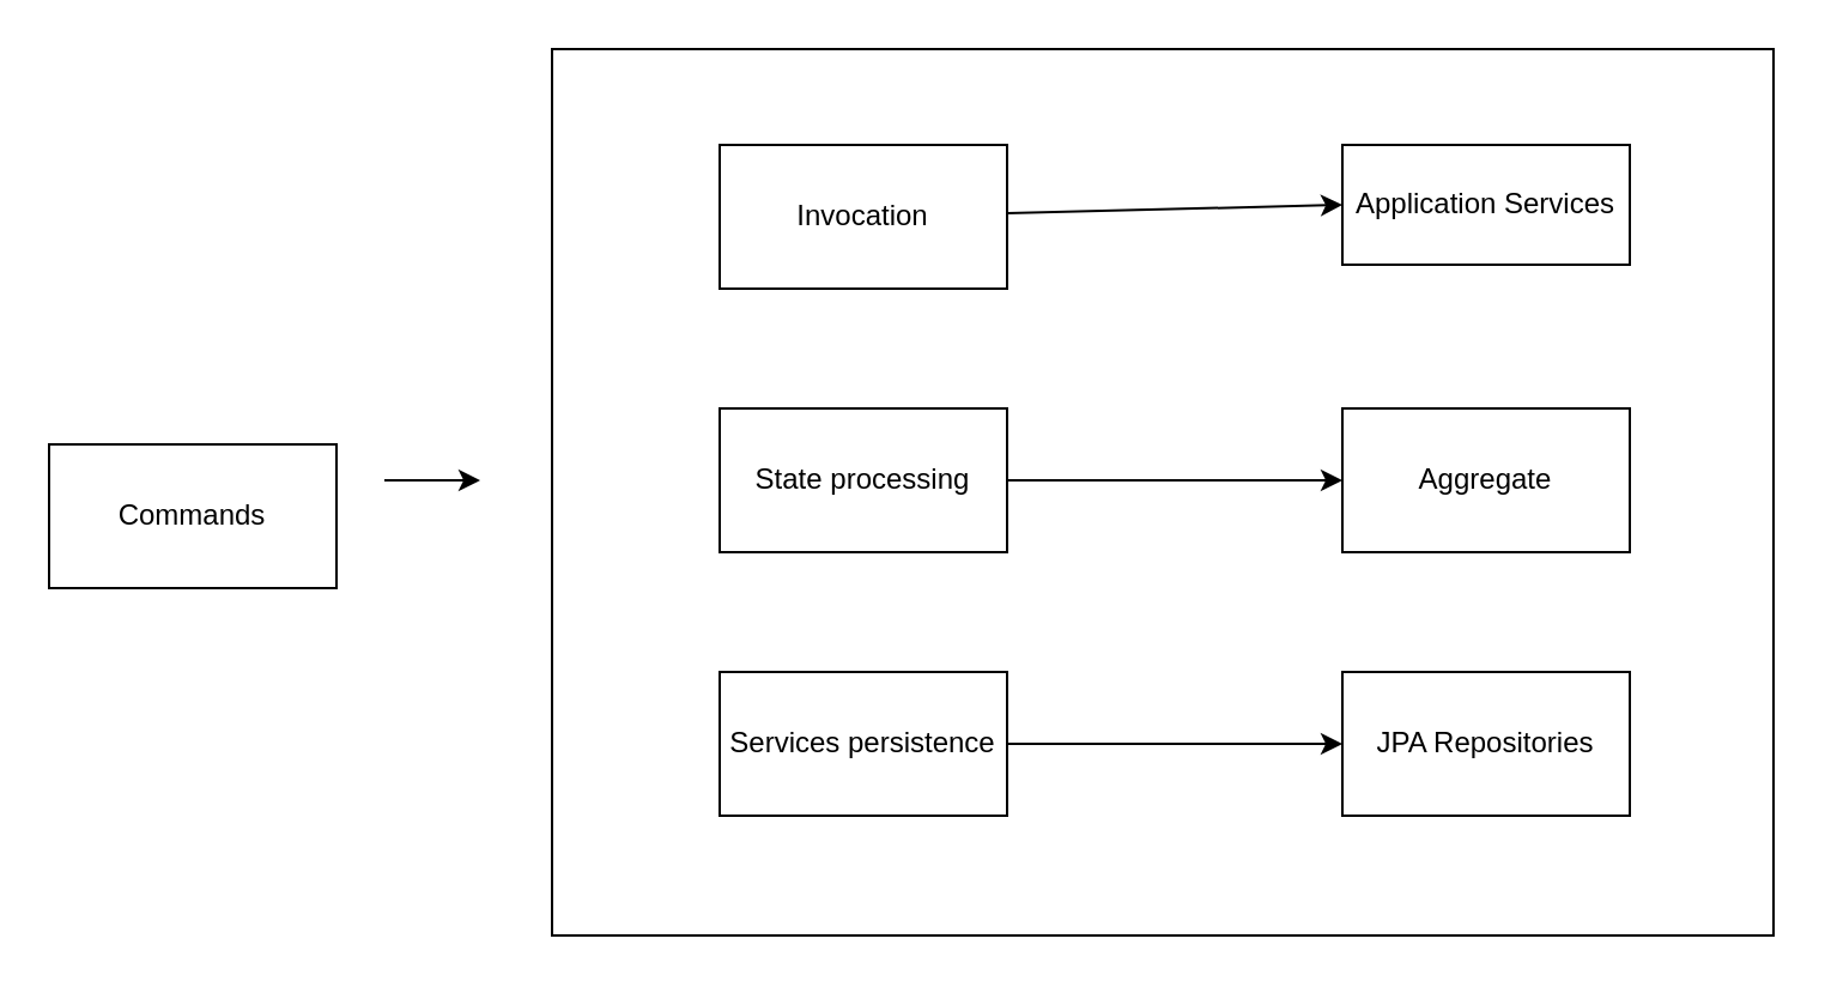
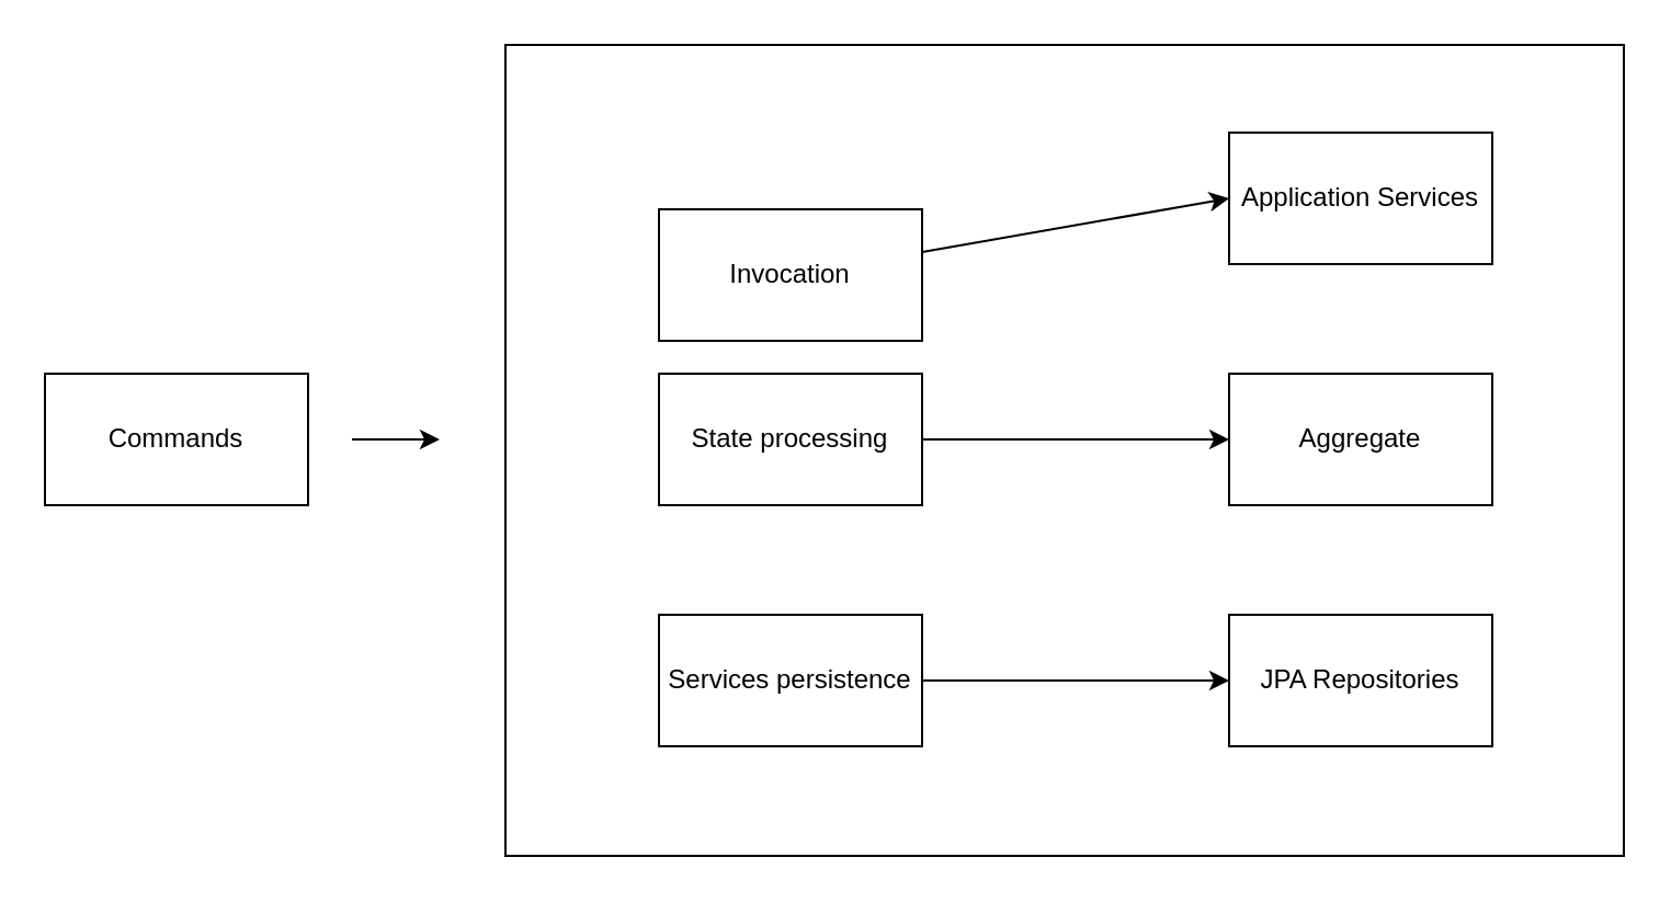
  <mxCell id="0" />
  <mxCell id="1" parent="0" />
- <mxCell id="2" value="Commands" style="rounded=0;whiteSpace=wrap;html=1;" vertex="1" parent="1"><mxGeometry x="20" y="185" width="120" height="60" as="geometry" /></mxCell>
- <mxCell id="3" value="Invocation" style="rounded=0;whiteSpace=wrap;html=1;" vertex="1" parent="1"><mxGeometry x="300" y="60" width="120" height="60" as="geometry" /></mxCell>
+ <mxCell id="2" value="Commands" style="rounded=0;whiteSpace=wrap;html=1;" vertex="1" parent="1"><mxGeometry x="20" y="170" width="120" height="60" as="geometry" /></mxCell>
+ <mxCell id="3" value="Invocation" style="rounded=0;whiteSpace=wrap;html=1;" vertex="1" parent="1"><mxGeometry x="300" y="95" width="120" height="60" as="geometry" /></mxCell>
  <mxCell id="4" value="State processing" style="rounded=0;whiteSpace=wrap;html=1;" vertex="1" parent="1"><mxGeometry x="300" y="170" width="120" height="60" as="geometry" /></mxCell>
  <mxCell id="5" value="Services persistence" style="rounded=0;whiteSpace=wrap;html=1;" vertex="1" parent="1"><mxGeometry x="300" y="280" width="120" height="60" as="geometry" /></mxCell>
- <mxCell id="6" value="Application Services" style="rounded=0;whiteSpace=wrap;html=1;" vertex="1" parent="1"><mxGeometry x="560" y="60" width="120" height="50" as="geometry" /></mxCell>
+ <mxCell id="6" value="Application Services" style="rounded=0;whiteSpace=wrap;html=1;" vertex="1" parent="1"><mxGeometry x="560" y="60" width="120" height="60" as="geometry" /></mxCell>
  <mxCell id="7" value="Aggregate" style="rounded=0;whiteSpace=wrap;html=1;" vertex="1" parent="1"><mxGeometry x="560" y="170" width="120" height="60" as="geometry" /></mxCell>
  <mxCell id="8" value="JPA Repositories" style="rounded=0;whiteSpace=wrap;html=1;" vertex="1" parent="1"><mxGeometry x="560" y="280" width="120" height="60" as="geometry" /></mxCell>
  <mxCell id="9" value="" style="endArrow=classic;html=1;entryX=0;entryY=0.5;entryDx=0;entryDy=0;" edge="1" parent="1" source="3" target="6"><mxGeometry width="50" height="50" relative="1" as="geometry"><mxPoint x="60" y="410" as="sourcePoint" /><mxPoint x="110" y="360" as="targetPoint" /></mxGeometry></mxCell>
  <mxCell id="10" value="" style="endArrow=classic;html=1;entryX=0;entryY=0.5;entryDx=0;entryDy=0;" edge="1" parent="1"><mxGeometry width="50" height="50" relative="1" as="geometry"><mxPoint x="420" y="200" as="sourcePoint" /><mxPoint x="560" y="200" as="targetPoint" /></mxGeometry></mxCell>
  <mxCell id="11" value="" style="endArrow=classic;html=1;entryX=0;entryY=0.5;entryDx=0;entryDy=0;" edge="1" parent="1"><mxGeometry width="50" height="50" relative="1" as="geometry"><mxPoint x="420" y="310" as="sourcePoint" /><mxPoint x="560" y="310" as="targetPoint" /></mxGeometry></mxCell>
  <mxCell id="12" value="" style="verticalLabelPosition=bottom;verticalAlign=top;html=1;shape=mxgraph.basic.rect;fillColor=none;fillColor2=none;strokeColor=#000000;strokeWidth=1;size=20;indent=5;" vertex="1" parent="1"><mxGeometry x="230" y="20" width="510" height="370" as="geometry" /></mxCell>
  <mxCell id="13" value="" style="endArrow=classic;html=1;" edge="1" parent="1"><mxGeometry width="50" height="50" relative="1" as="geometry"><mxPoint x="160" y="200" as="sourcePoint" /><mxPoint x="200" y="200" as="targetPoint" /></mxGeometry></mxCell>
